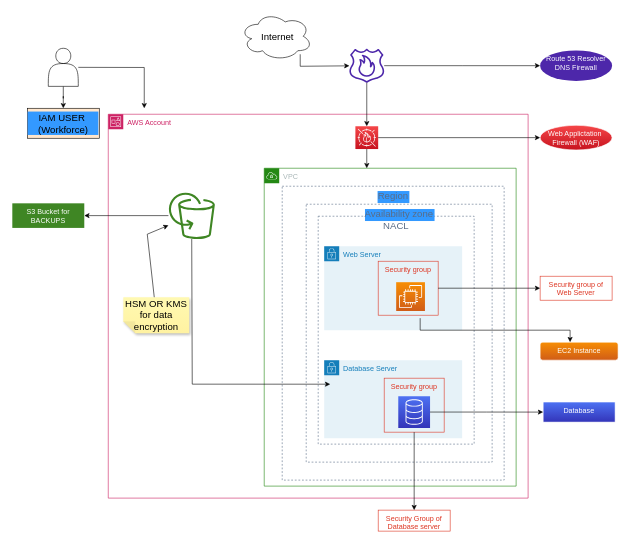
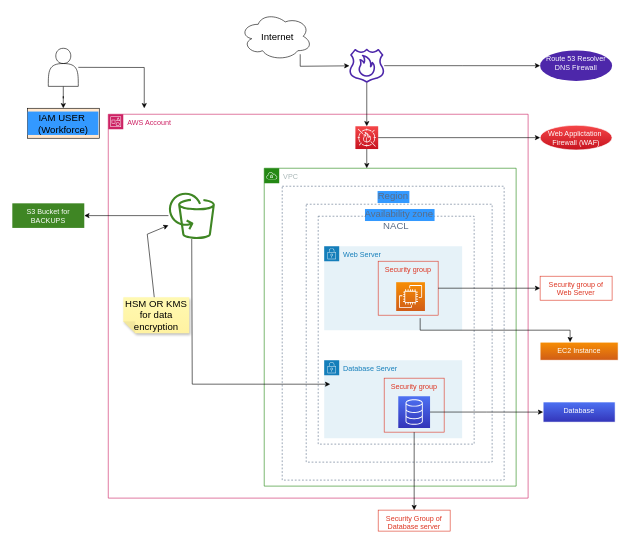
  <mxCell id="0" />
  <mxCell id="1" parent="0" />
  <mxCell id="2" value="AWS Account" style="points=[[0,0],[0.25,0],[0.5,0],[0.75,0],[1,0],[1,0.25],[1,0.5],[1,0.75],[1,1],[0.75,1],[0.5,1],[0.25,1],[0,1],[0,0.75],[0,0.5],[0,0.25]];outlineConnect=0;gradientColor=none;html=1;whiteSpace=wrap;fontSize=12;fontStyle=0;container=1;pointerEvents=0;collapsible=0;recursiveResize=0;shape=mxgraph.aws4.group;grIcon=mxgraph.aws4.group_account;strokeColor=#CD2264;fillColor=none;verticalAlign=top;align=left;spacingLeft=30;fontColor=#CD2264;dashed=0;" vertex="1" parent="1"><mxGeometry x="180" y="190" width="700" height="640" as="geometry" /></mxCell>
  <mxCell id="3" value="" style="sketch=0;points=[[0,0,0],[0.25,0,0],[0.5,0,0],[0.75,0,0],[1,0,0],[0,1,0],[0.25,1,0],[0.5,1,0],[0.75,1,0],[1,1,0],[0,0.25,0],[0,0.5,0],[0,0.75,0],[1,0.25,0],[1,0.5,0],[1,0.75,0]];outlineConnect=0;fontColor=#232F3E;gradientColor=#F54749;gradientDirection=north;fillColor=#C7131F;strokeColor=#ffffff;dashed=0;verticalLabelPosition=bottom;verticalAlign=top;align=center;html=1;fontSize=12;fontStyle=0;aspect=fixed;shape=mxgraph.aws4.resourceIcon;resIcon=mxgraph.aws4.waf;" vertex="1" parent="2"><mxGeometry x="412" y="20" width="38" height="38" as="geometry" /></mxCell>
  <mxCell id="4" value="" style="sketch=0;outlineConnect=0;fontColor=#232F3E;gradientColor=none;fillColor=#3F8624;strokeColor=none;dashed=0;verticalLabelPosition=bottom;verticalAlign=top;align=center;html=1;fontSize=12;fontStyle=0;aspect=fixed;pointerEvents=1;shape=mxgraph.aws4.backup_aws_backup_support_for_amazon_s3;" vertex="1" parent="2"><mxGeometry x="100" y="130" width="78" height="78" as="geometry" /></mxCell>
  <mxCell id="5" value="HSM OR KMS for data encryption" style="shape=note;whiteSpace=wrap;html=1;backgroundOutline=1;fontColor=#000000;darkOpacity=0.05;fillColor=#FFF9B2;strokeColor=none;fillStyle=solid;direction=west;gradientDirection=north;gradientColor=#FFF2A1;shadow=1;size=20;pointerEvents=1;fontSize=16;" vertex="1" parent="2"><mxGeometry x="25" y="305" width="110" height="60" as="geometry" /></mxCell>
  <mxCell id="6" value="" style="endArrow=classic;html=1;rounded=0;fontSize=16;fontColor=#FFFFFF;" edge="1" parent="2" source="5" target="4"><mxGeometry width="50" height="50" relative="1" as="geometry"><mxPoint x="320" y="360" as="sourcePoint" /><mxPoint x="370" y="310" as="targetPoint" /><Array as="points"><mxPoint x="65" y="200" /></Array></mxGeometry></mxCell>
  <mxCell id="7" value="VPC" style="points=[[0,0],[0.25,0],[0.5,0],[0.75,0],[1,0],[1,0.25],[1,0.5],[1,0.75],[1,1],[0.75,1],[0.5,1],[0.25,1],[0,1],[0,0.75],[0,0.5],[0,0.25]];outlineConnect=0;gradientColor=none;html=1;whiteSpace=wrap;fontSize=12;fontStyle=0;container=1;pointerEvents=0;collapsible=0;recursiveResize=0;shape=mxgraph.aws4.group;grIcon=mxgraph.aws4.group_vpc;strokeColor=#248814;fillColor=none;verticalAlign=top;align=left;spacingLeft=30;fontColor=#AAB7B8;dashed=0;" vertex="1" parent="1"><mxGeometry x="440" y="280" width="420" height="530" as="geometry" /></mxCell>
  <mxCell id="8" value="NACL&#10;" style="fillColor=none;strokeColor=#5A6C86;dashed=1;verticalAlign=top;fontStyle=0;fontColor=#5A6C86;fontSize=16;" vertex="1" parent="7"><mxGeometry x="90" y="80" width="260" height="380" as="geometry" /></mxCell>
  <mxCell id="9" value="Web Server" style="points=[[0,0],[0.25,0],[0.5,0],[0.75,0],[1,0],[1,0.25],[1,0.5],[1,0.75],[1,1],[0.75,1],[0.5,1],[0.25,1],[0,1],[0,0.75],[0,0.5],[0,0.25]];outlineConnect=0;gradientColor=none;html=1;whiteSpace=wrap;fontSize=12;fontStyle=0;container=1;pointerEvents=0;collapsible=0;recursiveResize=0;shape=mxgraph.aws4.group;grIcon=mxgraph.aws4.group_security_group;grStroke=0;strokeColor=#147EBA;fillColor=#E6F2F8;verticalAlign=top;align=left;spacingLeft=30;fontColor=#147EBA;dashed=0;" vertex="1" parent="7"><mxGeometry x="100" y="130" width="230" height="140" as="geometry" /></mxCell>
  <mxCell id="10" value="Database Server" style="points=[[0,0],[0.25,0],[0.5,0],[0.75,0],[1,0],[1,0.25],[1,0.5],[1,0.75],[1,1],[0.75,1],[0.5,1],[0.25,1],[0,1],[0,0.75],[0,0.5],[0,0.25]];outlineConnect=0;gradientColor=none;html=1;whiteSpace=wrap;fontSize=12;fontStyle=0;container=1;pointerEvents=0;collapsible=0;recursiveResize=0;shape=mxgraph.aws4.group;grIcon=mxgraph.aws4.group_security_group;grStroke=0;strokeColor=#147EBA;fillColor=#E6F2F8;verticalAlign=top;align=left;spacingLeft=30;fontColor=#147EBA;dashed=0;" vertex="1" parent="7"><mxGeometry x="100" y="320" width="230" height="130" as="geometry" /></mxCell>
  <mxCell id="11" value="Security group" style="fillColor=none;strokeColor=#DD3522;verticalAlign=top;fontStyle=0;fontColor=#DD3522;" vertex="1" parent="7"><mxGeometry x="190" y="155" width="100" height="90" as="geometry" /></mxCell>
  <mxCell id="12" value="Security group" style="fillColor=none;strokeColor=#DD3522;verticalAlign=top;fontStyle=0;fontColor=#DD3522;" vertex="1" parent="7"><mxGeometry x="200" y="350" width="100" height="90" as="geometry" /></mxCell>
  <mxCell id="13" value="" style="sketch=0;points=[[0,0,0],[0.25,0,0],[0.5,0,0],[0.75,0,0],[1,0,0],[0,1,0],[0.25,1,0],[0.5,1,0],[0.75,1,0],[1,1,0],[0,0.25,0],[0,0.5,0],[0,0.75,0],[1,0.25,0],[1,0.5,0],[1,0.75,0]];outlineConnect=0;fontColor=#232F3E;gradientColor=#F78E04;gradientDirection=north;fillColor=#D05C17;strokeColor=#ffffff;dashed=0;verticalLabelPosition=bottom;verticalAlign=top;align=center;html=1;fontSize=12;fontStyle=0;aspect=fixed;shape=mxgraph.aws4.resourceIcon;resIcon=mxgraph.aws4.ec2;" vertex="1" parent="7"><mxGeometry x="220" y="190" width="48" height="48" as="geometry" /></mxCell>
  <mxCell id="14" value="" style="sketch=0;points=[[0,0,0],[0.25,0,0],[0.5,0,0],[0.75,0,0],[1,0,0],[0,1,0],[0.25,1,0],[0.5,1,0],[0.75,1,0],[1,1,0],[0,0.25,0],[0,0.5,0],[0,0.75,0],[1,0.25,0],[1,0.5,0],[1,0.75,0]];outlineConnect=0;fontColor=#232F3E;gradientColor=#4D72F3;gradientDirection=north;fillColor=#3334B9;strokeColor=#ffffff;dashed=0;verticalLabelPosition=bottom;verticalAlign=top;align=center;html=1;fontSize=12;fontStyle=0;aspect=fixed;shape=mxgraph.aws4.resourceIcon;resIcon=mxgraph.aws4.database;" vertex="1" parent="7"><mxGeometry x="223.5" y="380" width="53" height="53" as="geometry" /></mxCell>
  <mxCell id="15" value="Region" style="fillColor=none;strokeColor=#5A6C86;dashed=1;verticalAlign=top;fontStyle=0;fontColor=#5A6C86;labelBackgroundColor=#3399FF;fontSize=16;" vertex="1" parent="7"><mxGeometry x="30" y="30" width="370" height="490" as="geometry" /></mxCell>
  <mxCell id="16" value="Availability zone" style="fillColor=none;strokeColor=#5A6C86;dashed=1;verticalAlign=top;fontStyle=0;fontColor=#5A6C86;labelBackgroundColor=#3399FF;fontSize=16;" vertex="1" parent="7"><mxGeometry x="70" y="60" width="310" height="430" as="geometry" /></mxCell>
  <mxCell id="17" value="Security group of Web Server" style="whiteSpace=wrap;html=1;verticalAlign=top;fillColor=none;strokeColor=#DD3522;fontColor=#DD3522;fontStyle=0;" vertex="1" parent="1"><mxGeometry x="900" y="460" width="120" height="40" as="geometry" /></mxCell>
  <mxCell id="18" value="" style="edgeStyle=orthogonalEdgeStyle;rounded=0;orthogonalLoop=1;jettySize=auto;html=1;fontSize=16;" edge="1" parent="1" source="11" target="17"><mxGeometry relative="1" as="geometry" /></mxCell>
  <mxCell id="19" value="Security Group of Database server" style="whiteSpace=wrap;html=1;verticalAlign=top;fillColor=none;strokeColor=#DD3522;fontColor=#DD3522;fontStyle=0;" vertex="1" parent="1"><mxGeometry x="630" y="850" width="120" height="35" as="geometry" /></mxCell>
  <mxCell id="20" value="" style="edgeStyle=orthogonalEdgeStyle;rounded=0;orthogonalLoop=1;jettySize=auto;html=1;fontSize=16;" edge="1" parent="1" source="12" target="19"><mxGeometry relative="1" as="geometry" /></mxCell>
  <mxCell id="21" value="Database" style="whiteSpace=wrap;html=1;verticalAlign=top;fillColor=#3334B9;strokeColor=#ffffff;fontColor=#FFFFFF;sketch=0;gradientColor=#4D72F3;gradientDirection=north;dashed=0;fontStyle=0;" vertex="1" parent="1"><mxGeometry x="905" y="669.75" width="120" height="33.5" as="geometry" /></mxCell>
  <mxCell id="22" value="" style="edgeStyle=orthogonalEdgeStyle;rounded=0;orthogonalLoop=1;jettySize=auto;html=1;fontSize=16;" edge="1" parent="1" source="14" target="21"><mxGeometry relative="1" as="geometry" /></mxCell>
- <mxCell id="23" value="EC2 Instance" style="whiteSpace=wrap;html=1;verticalAlign=top;fillColor=#D05C17;strokeColor=#ffffff;fontColor=#FFFFFF;sketch=0;gradientColor=#F78E04;gradientDirection=north;dashed=0;fontStyle=0;rounded=1;" vertex="1" parent="1"><mxGeometry x="900" y="570" width="130" height="30" as="geometry" /></mxCell>
+ <mxCell id="23" value="EC2 Instance" style="whiteSpace=wrap;html=1;verticalAlign=top;fillColor=#D05C17;strokeColor=#ffffff;fontColor=#FFFFFF;sketch=0;gradientColor=#F78E04;gradientDirection=north;dashed=0;fontStyle=0;" vertex="1" parent="1"><mxGeometry x="900" y="570" width="130" height="30" as="geometry" /></mxCell>
  <mxCell id="24" value="" style="edgeStyle=orthogonalEdgeStyle;rounded=0;orthogonalLoop=1;jettySize=auto;html=1;fontSize=16;fontColor=#FFFFFF;" edge="1" parent="1" target="23"><mxGeometry relative="1" as="geometry"><mxPoint x="700" y="530" as="sourcePoint" /><Array as="points"><mxPoint x="700" y="550" /><mxPoint x="950" y="550" /></Array></mxGeometry></mxCell>
  <mxCell id="25" value="Web Applictation&amp;nbsp;&lt;br&gt;Firewall (WAF)" style="ellipse;whiteSpace=wrap;html=1;verticalAlign=top;fillColor=#C7131F;strokeColor=#ffffff;fontColor=#FFFFFF;sketch=0;gradientColor=#F54749;gradientDirection=north;dashed=0;fontStyle=0;" vertex="1" parent="1"><mxGeometry x="900" y="208.5" width="120" height="41" as="geometry" /></mxCell>
  <mxCell id="26" value="" style="edgeStyle=orthogonalEdgeStyle;rounded=0;orthogonalLoop=1;jettySize=auto;html=1;fontSize=16;fontColor=#FFFFFF;" edge="1" parent="1" source="3" target="25"><mxGeometry relative="1" as="geometry" /></mxCell>
  <mxCell id="27" value="" style="endArrow=classic;html=1;rounded=0;fontSize=16;fontColor=#FFFFFF;exitX=0.5;exitY=1;exitDx=0;exitDy=0;exitPerimeter=0;" edge="1" parent="1" source="3"><mxGeometry width="50" height="50" relative="1" as="geometry"><mxPoint x="550" y="270" as="sourcePoint" /><mxPoint x="611" y="280" as="targetPoint" /></mxGeometry></mxCell>
  <mxCell id="28" value="S3 Bucket for BACKUPS" style="whiteSpace=wrap;html=1;verticalAlign=top;fillColor=#3F8624;strokeColor=none;fontColor=#FFFFFF;sketch=0;gradientColor=none;dashed=0;fontStyle=0;" vertex="1" parent="1"><mxGeometry x="20" y="338.5" width="120" height="41" as="geometry" /></mxCell>
  <mxCell id="29" value="" style="edgeStyle=orthogonalEdgeStyle;rounded=0;orthogonalLoop=1;jettySize=auto;html=1;fontSize=16;fontColor=#FFFFFF;" edge="1" parent="1" source="4" target="28"><mxGeometry relative="1" as="geometry" /></mxCell>
  <mxCell id="30" value="" style="endArrow=classic;html=1;rounded=0;fontSize=16;fontColor=#FFFFFF;entryX=0.077;entryY=0.737;entryDx=0;entryDy=0;entryPerimeter=0;" edge="1" parent="1" source="4" target="8"><mxGeometry width="50" height="50" relative="1" as="geometry"><mxPoint x="500" y="560" as="sourcePoint" /><mxPoint x="550" y="510" as="targetPoint" /><Array as="points"><mxPoint x="320" y="640" /></Array></mxGeometry></mxCell>
  <mxCell id="31" value="" style="edgeStyle=orthogonalEdgeStyle;rounded=0;orthogonalLoop=1;jettySize=auto;html=1;fontSize=16;fontColor=#FFFFFF;" edge="1" parent="1" source="32" target="34"><mxGeometry relative="1" as="geometry" /></mxCell>
  <mxCell id="32" value="" style="sketch=0;outlineConnect=0;fontColor=#232F3E;gradientColor=none;fillColor=#4D27AA;strokeColor=none;dashed=0;verticalLabelPosition=bottom;verticalAlign=top;align=center;html=1;fontSize=12;fontStyle=0;aspect=fixed;pointerEvents=1;shape=mxgraph.aws4.route_53_resolver_dns_firewall;" vertex="1" parent="1"><mxGeometry x="582" y="80" width="58" height="58" as="geometry" /></mxCell>
  <mxCell id="33" value="" style="endArrow=classic;html=1;rounded=0;fontSize=16;fontColor=#FFFFFF;" edge="1" parent="1" source="32" target="3"><mxGeometry width="50" height="50" relative="1" as="geometry"><mxPoint x="570" y="150" as="sourcePoint" /><mxPoint x="550" y="220" as="targetPoint" /></mxGeometry></mxCell>
  <mxCell id="34" value="Route 53 Resolver DNS Firewall" style="ellipse;whiteSpace=wrap;html=1;verticalAlign=top;fillColor=#4D27AA;strokeColor=none;fontColor=#FFFFFF;sketch=0;gradientColor=none;dashed=0;fontStyle=0;" vertex="1" parent="1"><mxGeometry x="900" y="83.5" width="120" height="51" as="geometry" /></mxCell>
  <mxCell id="35" value="I&lt;font color=&quot;#000000&quot;&gt;Internet&lt;/font&gt;" style="ellipse;shape=cloud;whiteSpace=wrap;html=1;fontSize=16;fontColor=#FFFFFF;" vertex="1" parent="1"><mxGeometry x="400" y="20" width="120" height="80" as="geometry" /></mxCell>
  <mxCell id="36" value="" style="endArrow=classic;html=1;rounded=0;fontSize=16;fontColor=#000000;" edge="1" parent="1" target="32"><mxGeometry width="50" height="50" relative="1" as="geometry"><mxPoint x="500" y="90" as="sourcePoint" /><mxPoint x="550" y="0" as="targetPoint" /><Array as="points"><mxPoint x="500" y="110" /></Array></mxGeometry></mxCell>
  <mxCell id="37" value="" style="edgeStyle=orthogonalEdgeStyle;rounded=0;orthogonalLoop=1;jettySize=auto;html=1;fontSize=16;fontColor=#000000;" edge="1" parent="1" source="38" target="39"><mxGeometry relative="1" as="geometry" /></mxCell>
  <mxCell id="38" value="" style="shape=actor;whiteSpace=wrap;html=1;labelBackgroundColor=#3399FF;fontSize=16;fontColor=#000000;" vertex="1" parent="1"><mxGeometry x="80" y="80" width="50" height="63.5" as="geometry" /></mxCell>
  <mxCell id="39" value="IAM USER&amp;nbsp; (Workforce)" style="whiteSpace=wrap;html=1;fontSize=16;fontColor=#000000;labelBackgroundColor=#3399FF;fillColor=#ffe6cc;" vertex="1" parent="1"><mxGeometry x="45" y="180" width="120" height="50" as="geometry" /></mxCell>
  <mxCell id="40" value="" style="endArrow=classic;html=1;rounded=0;fontSize=16;fontColor=#000000;" edge="1" parent="1" source="38"><mxGeometry width="50" height="50" relative="1" as="geometry"><mxPoint x="440" y="270" as="sourcePoint" /><mxPoint x="240" y="180" as="targetPoint" /><Array as="points"><mxPoint x="240" y="112" /></Array></mxGeometry></mxCell>
